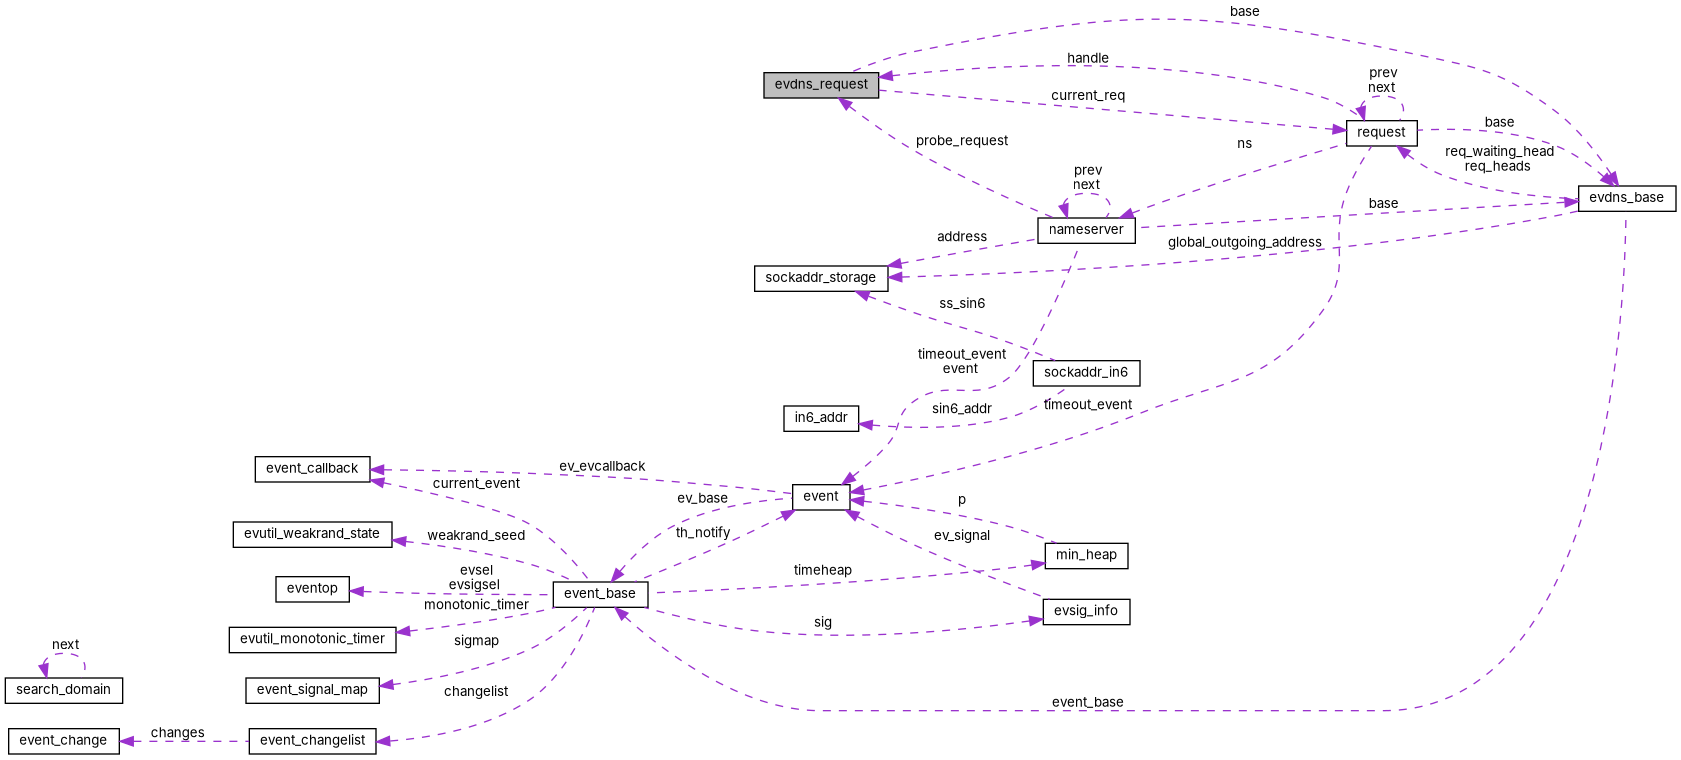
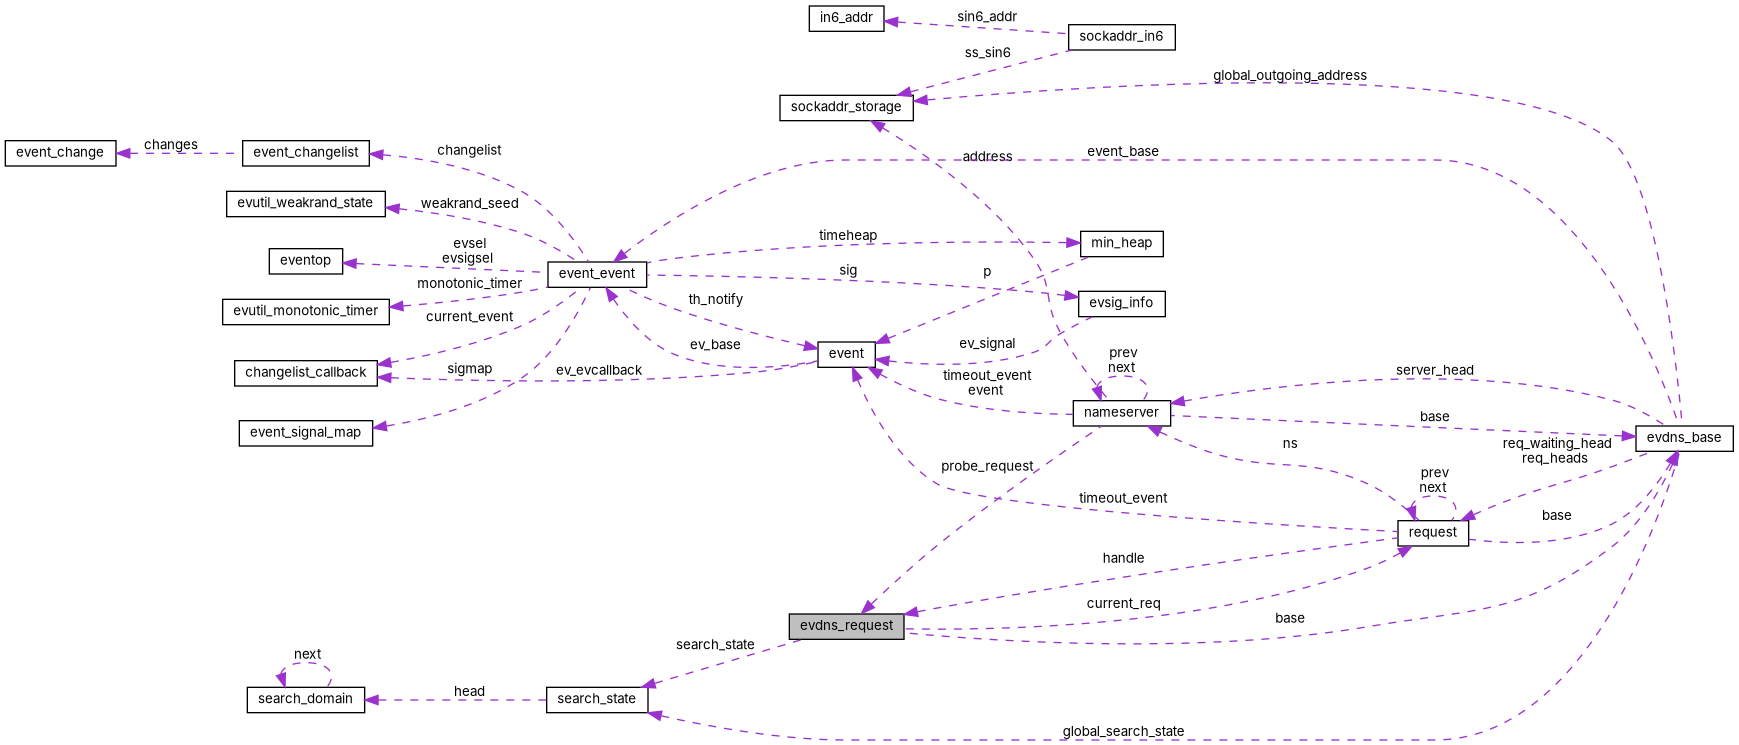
  digraph {
    fontname=Inter
    rankdir=LR
    node [color=black fillcolor=white fontname=Inter fontsize=10 shape=record style=filled]
    edge [color=darkorchid3 dir=back fontname=Inter fontsize=10 labelfontname=Helvetica labelfontsize=10 style=dashed]
    n1 [fillcolor=grey75 fontcolor=black height=0.2 label=evdns_request width=0.4]
    n2 [height=0.2 label=nameserver width=0.4]
    n3 [height=0.2 label=request width=0.4]
    n4 [height=0.2 label=evdns_base width=0.4]
    n5 [height=0.2 label=sockaddr_storage width=0.4]
    n6 [height=0.2 label=sockaddr_in6 width=0.4]
    n7 [height=0.2 label=in6_addr width=0.4]
    n8 [height=0.2 label=event width=0.4]
-   n9 [height=0.2 label=event_base width=0.4]
+   n9 [height=0.2 label=event_event width=0.4]
    n10 [height=0.2 label=evsig_info width=0.4]
    n11 [height=0.2 label=min_heap width=0.4]
-   n12 [height=0.2 label=event_callback width=0.4]
+   n12 [height=0.2 label=changelist_callback width=0.4]
    n13 [height=0.2 label=eventop width=0.4]
    n14 [height=0.2 label=evutil_monotonic_timer width=0.4]
    n15 [height=0.2 label=event_signal_map width=0.4]
    n16 [height=0.2 label=event_changelist width=0.4]
    n17 [height=0.2 label=event_change width=0.4]
    n18 [height=0.2 label=evutil_weakrand_state width=0.4]
+   n19 [height=0.2 label=search_state width=0.4]
    n20 [height=0.2 label=search_domain width=0.4]
    n1 -> n2 [label=" probe_request"]
    n1 -> n3 [label=" handle"]
    n2 -> n2 [label=" prev\nnext"]
    n2 -> n3 [label=" ns"]
+   n2 -> n4 [label=" server_head"]
    n3 -> n1 [label=" current_req"]
    n3 -> n3 [label=" prev\nnext"]
    n3 -> n4 [label=" req_waiting_head\nreq_heads"]
    n4 -> n1 [label=" base"]
    n4 -> n2 [label=" base"]
    n4 -> n3 [label=" base"]
    n5 -> n2 [label=" address"]
    n5 -> n4 [label=" global_outgoing_address"]
    n5 -> n6 [label=" ss_sin6"]
    n7 -> n6 [label=" sin6_addr"]
    n8 -> n2 [label=" timeout_event\nevent"]
    n8 -> n3 [label=" timeout_event"]
    n8 -> n9 [label=" th_notify"]
    n8 -> n10 [label=" ev_signal"]
    n8 -> n11 [label=" p"]
    n9 -> n4 [label=" event_base"]
    n9 -> n8 [label=" ev_base"]
    n10 -> n9 [label=" sig"]
    n11 -> n9 [label=" timeheap"]
    n12 -> n8 [label=" ev_evcallback"]
    n12 -> n9 [label=" current_event"]
    n13 -> n9 [label=" evsel\nevsigsel"]
    n14 -> n9 [label=" monotonic_timer"]
    n15 -> n9 [label=" sigmap"]
    n16 -> n9 [label=" changelist"]
    n17 -> n16 [label=" changes"]
    n18 -> n9 [label=" weakrand_seed"]
+   n19 -> n1 [label=" search_state"]
+   n19 -> n4 [label=" global_search_state"]
+   n20 -> n19 [label=" head"]
    n20 -> n20 [label=" next"]
  }
